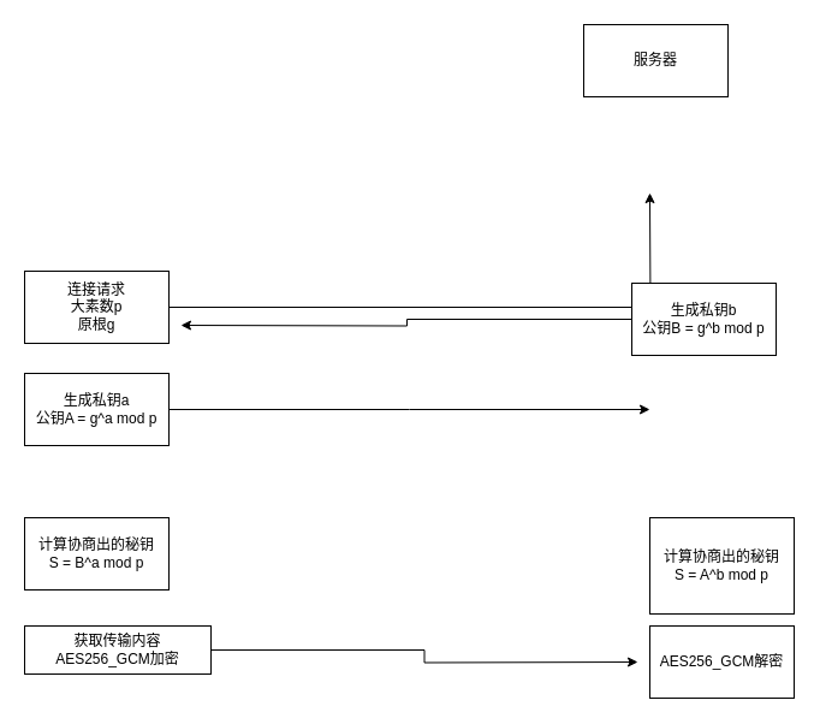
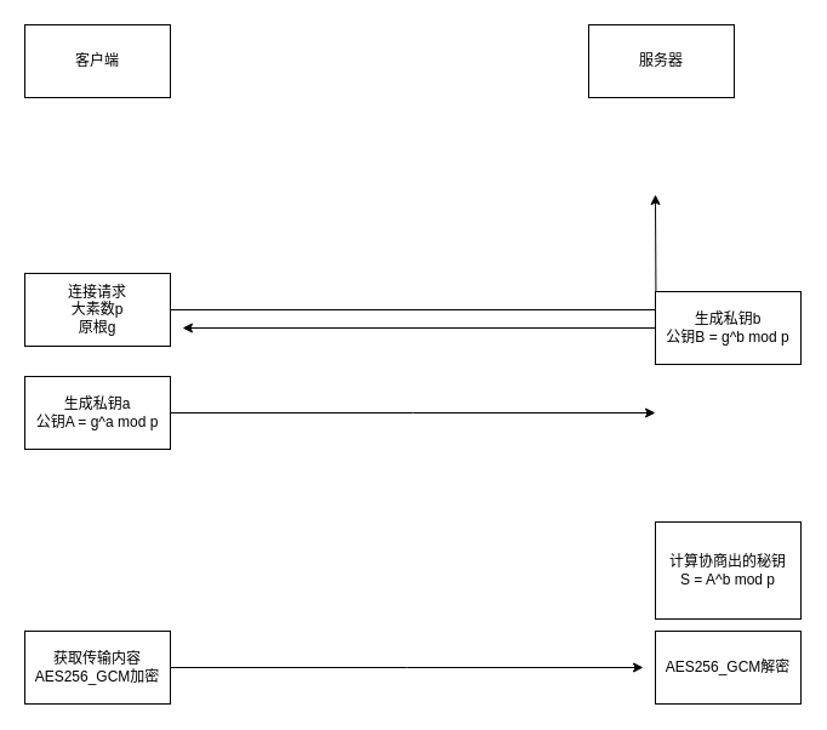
  <mxCell id="0" />
  <mxCell id="1" parent="0" />
+ <mxCell id="2" value="客户端" style="rounded=0;whiteSpace=wrap;html=1;" vertex="1" parent="1"><mxGeometry x="20" y="20" width="120" height="60" as="geometry" /></mxCell>
  <mxCell id="3" value="服务器" style="rounded=0;whiteSpace=wrap;html=1;" vertex="1" parent="1"><mxGeometry x="485" y="20" width="120" height="60" as="geometry" /></mxCell>
  <mxCell id="4" style="edgeStyle=orthogonalEdgeStyle;rounded=0;orthogonalLoop=1;jettySize=auto;html=1;entryX=0;entryY=0.5;entryDx=0;entryDy=0;" edge="1" parent="1" source="5"><mxGeometry relative="1" as="geometry"><mxPoint x="540" y="160" as="targetPoint" /></mxGeometry></mxCell>
  <mxCell id="5" value="连接请求&lt;br&gt;大素数p&lt;br&gt;原根g" style="rounded=0;whiteSpace=wrap;html=1;" vertex="1" parent="1"><mxGeometry x="20" y="225" width="120" height="60" as="geometry" /></mxCell>
  <mxCell id="6" style="edgeStyle=orthogonalEdgeStyle;rounded=0;orthogonalLoop=1;jettySize=auto;html=1;" edge="1" parent="1" source="7"><mxGeometry relative="1" as="geometry"><mxPoint x="150" y="270" as="targetPoint" /></mxGeometry></mxCell>
- <mxCell id="7" value="生成私钥b&lt;br&gt;公钥B = g^b mod p" style="rounded=0;whiteSpace=wrap;html=1;" vertex="1" parent="1"><mxGeometry x="525" y="235" width="120" height="60" as="geometry" /></mxCell>
+ <mxCell id="7" value="生成私钥b&lt;br&gt;公钥B = g^b mod p" style="rounded=0;whiteSpace=wrap;html=1;" vertex="1" parent="1"><mxGeometry x="540" y="240" width="120" height="60" as="geometry" /></mxCell>
  <mxCell id="8" style="edgeStyle=orthogonalEdgeStyle;rounded=0;orthogonalLoop=1;jettySize=auto;html=1;" edge="1" parent="1" source="9"><mxGeometry relative="1" as="geometry"><mxPoint x="540" y="340" as="targetPoint" /></mxGeometry></mxCell>
  <mxCell id="9" value="生成私钥a&lt;br&gt;公钥A = g^a mod p" style="rounded=0;whiteSpace=wrap;html=1;" vertex="1" parent="1"><mxGeometry x="20" y="310" width="120" height="60" as="geometry" /></mxCell>
- <mxCell id="10" value="计算协商出的秘钥&lt;br&gt;S = B^a mod p" style="rounded=0;whiteSpace=wrap;html=1;" vertex="1" parent="1"><mxGeometry x="20" y="430" width="120" height="60" as="geometry" /></mxCell>
  <mxCell id="11" value="计算协商出的秘钥&lt;br&gt;S = A^b mod p" style="rounded=0;whiteSpace=wrap;html=1;" vertex="1" parent="1"><mxGeometry x="540" y="430" width="120" height="80" as="geometry" /></mxCell>
  <mxCell id="12" style="edgeStyle=orthogonalEdgeStyle;rounded=0;orthogonalLoop=1;jettySize=auto;html=1;" edge="1" parent="1" source="13"><mxGeometry relative="1" as="geometry"><mxPoint x="530" y="550" as="targetPoint" /></mxGeometry></mxCell>
- <mxCell id="13" value="获取传输内容&lt;br&gt;AES256_GCM加密" style="rounded=0;whiteSpace=wrap;html=1;" vertex="1" parent="1"><mxGeometry x="20" y="520" width="155" height="40" as="geometry" /></mxCell>
+ <mxCell id="13" value="获取传输内容&lt;br&gt;AES256_GCM加密" style="rounded=0;whiteSpace=wrap;html=1;" vertex="1" parent="1"><mxGeometry x="20" y="520" width="120" height="60" as="geometry" /></mxCell>
  <mxCell id="14" value="&lt;span&gt;AES256_GCM解密&lt;br&gt;&lt;/span&gt;" style="rounded=0;whiteSpace=wrap;html=1;" vertex="1" parent="1"><mxGeometry x="540" y="520" width="120" height="60" as="geometry" /></mxCell>
